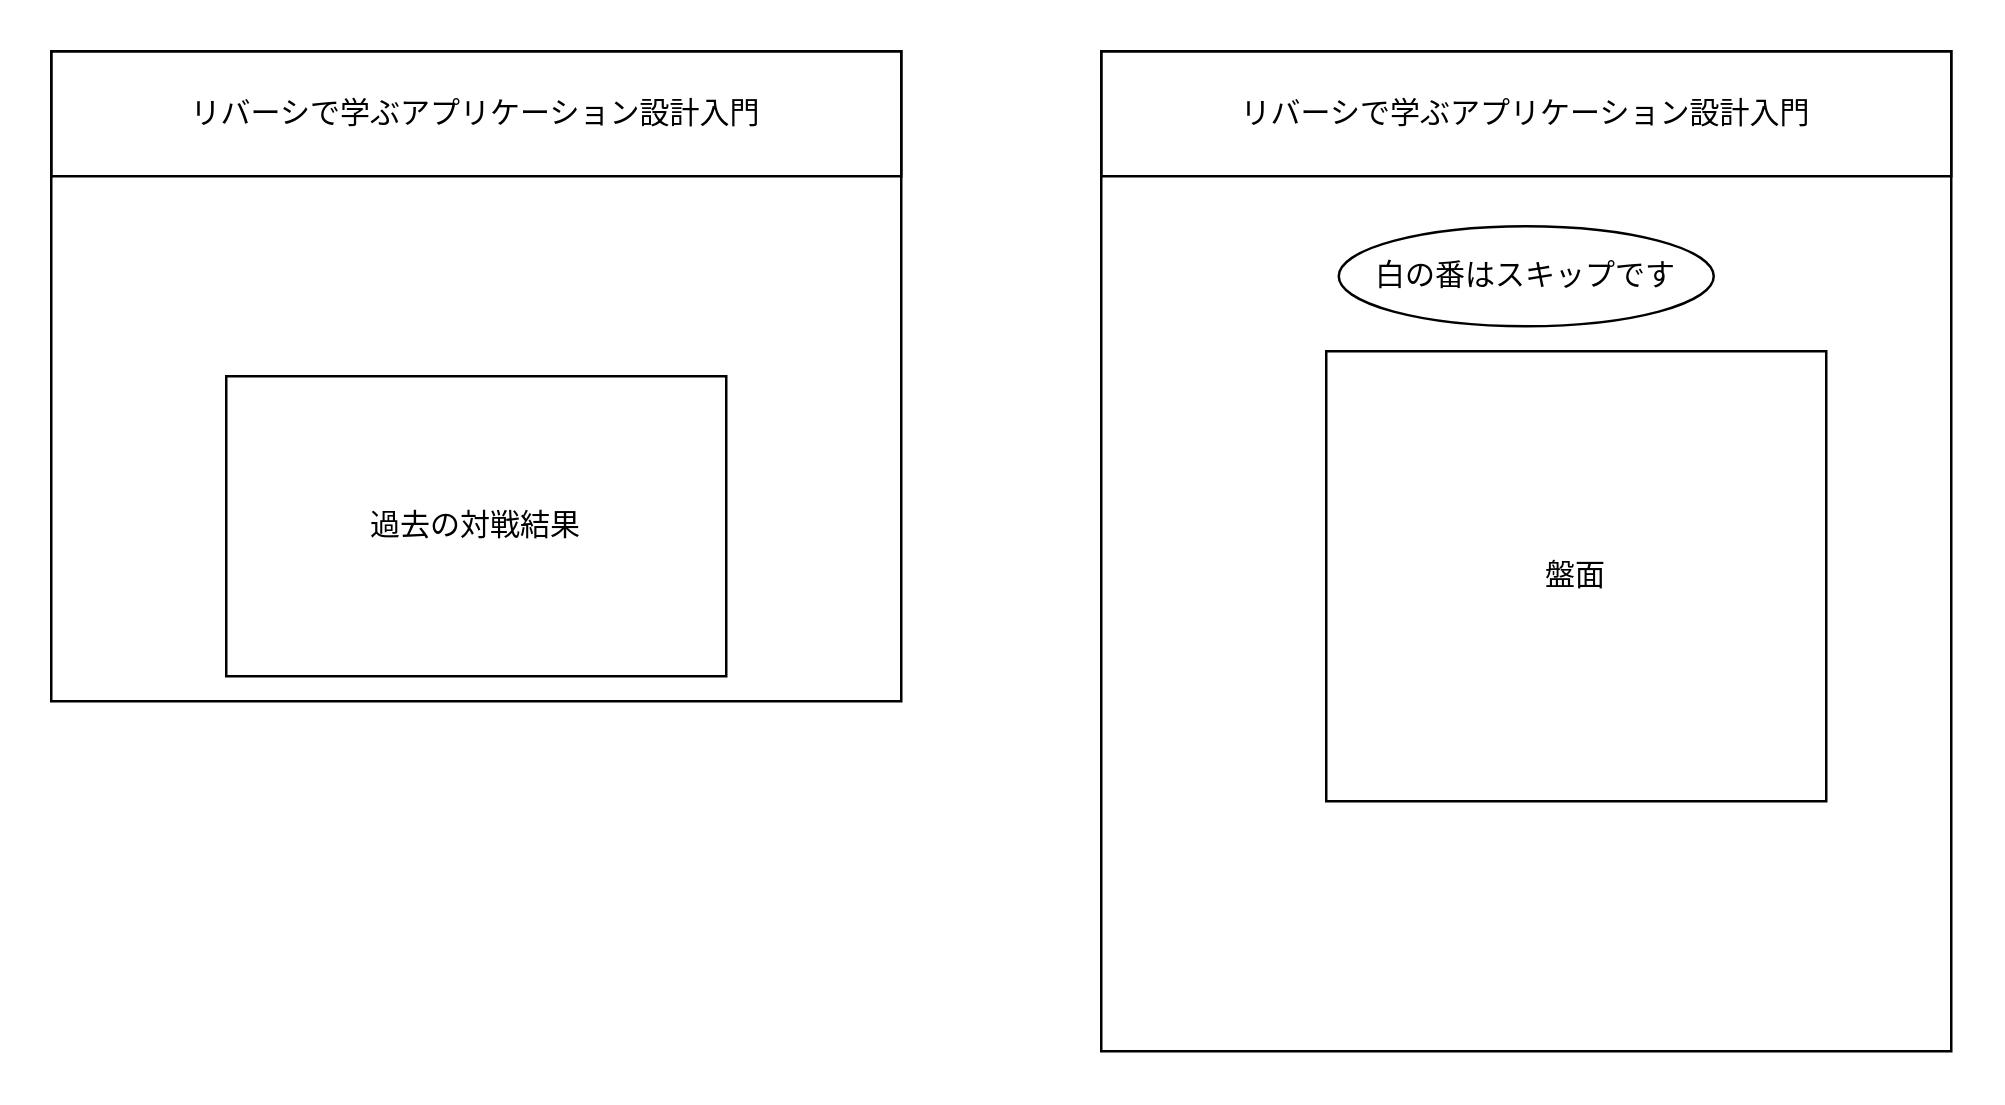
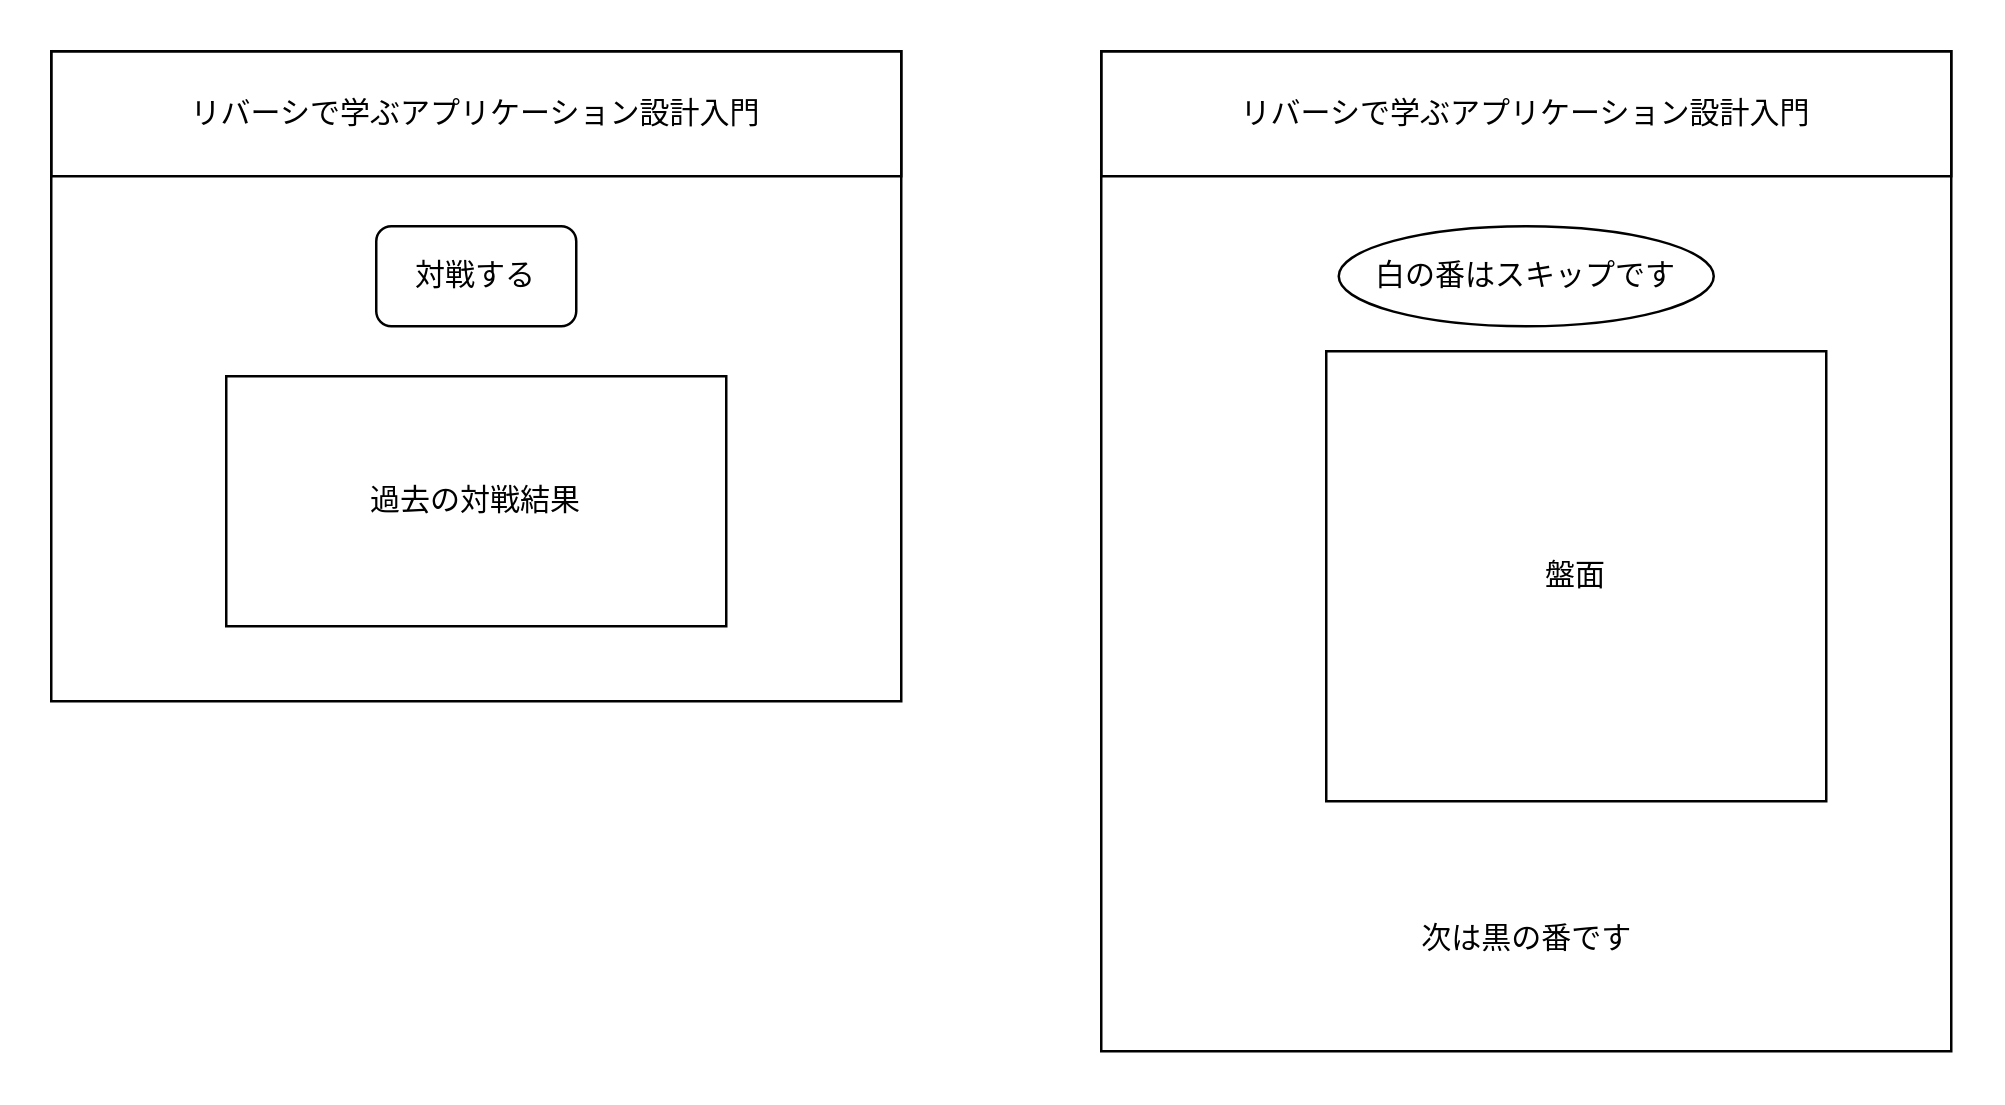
  <mxCell id="0" />
  <mxCell id="1" parent="0" />
  <mxCell id="2" value="" style="rounded=0;whiteSpace=wrap;html=1;fillColor=none;" vertex="1" parent="1"><mxGeometry x="20" y="20" width="340" height="260" as="geometry" /></mxCell>
  <mxCell id="3" value="リバーシで学ぶアプリケーション設計入門" style="rounded=0;whiteSpace=wrap;html=1;fillColor=none;" vertex="1" parent="1"><mxGeometry x="20" y="20" width="340" height="50" as="geometry" /></mxCell>
- <mxCell id="5" value="過去の対戦結果" style="rounded=0;whiteSpace=wrap;html=1;fillColor=none;" vertex="1" parent="1"><mxGeometry x="90" y="150" width="200" height="120" as="geometry" /></mxCell>
+ <mxCell id="4" value="対戦する" style="rounded=1;whiteSpace=wrap;html=1;fillColor=none;" vertex="1" parent="1"><mxGeometry x="150" y="90" width="80" height="40" as="geometry" /></mxCell>
+ <mxCell id="5" value="過去の対戦結果" style="rounded=0;whiteSpace=wrap;html=1;fillColor=none;" vertex="1" parent="1"><mxGeometry x="90" y="150" width="200" height="100" as="geometry" /></mxCell>
  <mxCell id="6" value="" style="rounded=0;whiteSpace=wrap;html=1;fillColor=none;" vertex="1" parent="1"><mxGeometry x="440" y="20" width="340" height="400" as="geometry" /></mxCell>
  <mxCell id="7" value="リバーシで学ぶアプリケーション設計入門" style="rounded=0;whiteSpace=wrap;html=1;fillColor=none;" vertex="1" parent="1"><mxGeometry x="440" y="20" width="340" height="50" as="geometry" /></mxCell>
  <mxCell id="8" value="白の番はスキップです" style="ellipse;whiteSpace=wrap;html=1;fillColor=none;" vertex="1" parent="1"><mxGeometry x="535" y="90" width="150" height="40" as="geometry" /></mxCell>
  <mxCell id="9" value="盤面" style="rounded=0;whiteSpace=wrap;html=1;fillColor=none;" vertex="1" parent="1"><mxGeometry x="530" y="140" width="200" height="180" as="geometry" /></mxCell>
+ <mxCell id="10" value="次は黒の番です" style="text;html=1;align=center;verticalAlign=middle;resizable=0;points=[];autosize=1;strokeColor=none;fillColor=none;" vertex="1" parent="1"><mxGeometry x="555" y="360" width="110" height="30" as="geometry" /></mxCell>
